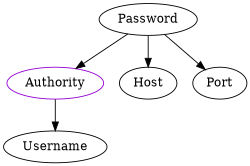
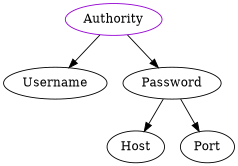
  digraph {
    n1 [color=darkviolet label=Authority shape=oval]
    Username
    Password
    Host
    Port
    n1 -> Username
-   Password -> n1
+   n1 -> Password
    Password -> Host
    Password -> Port
  }
